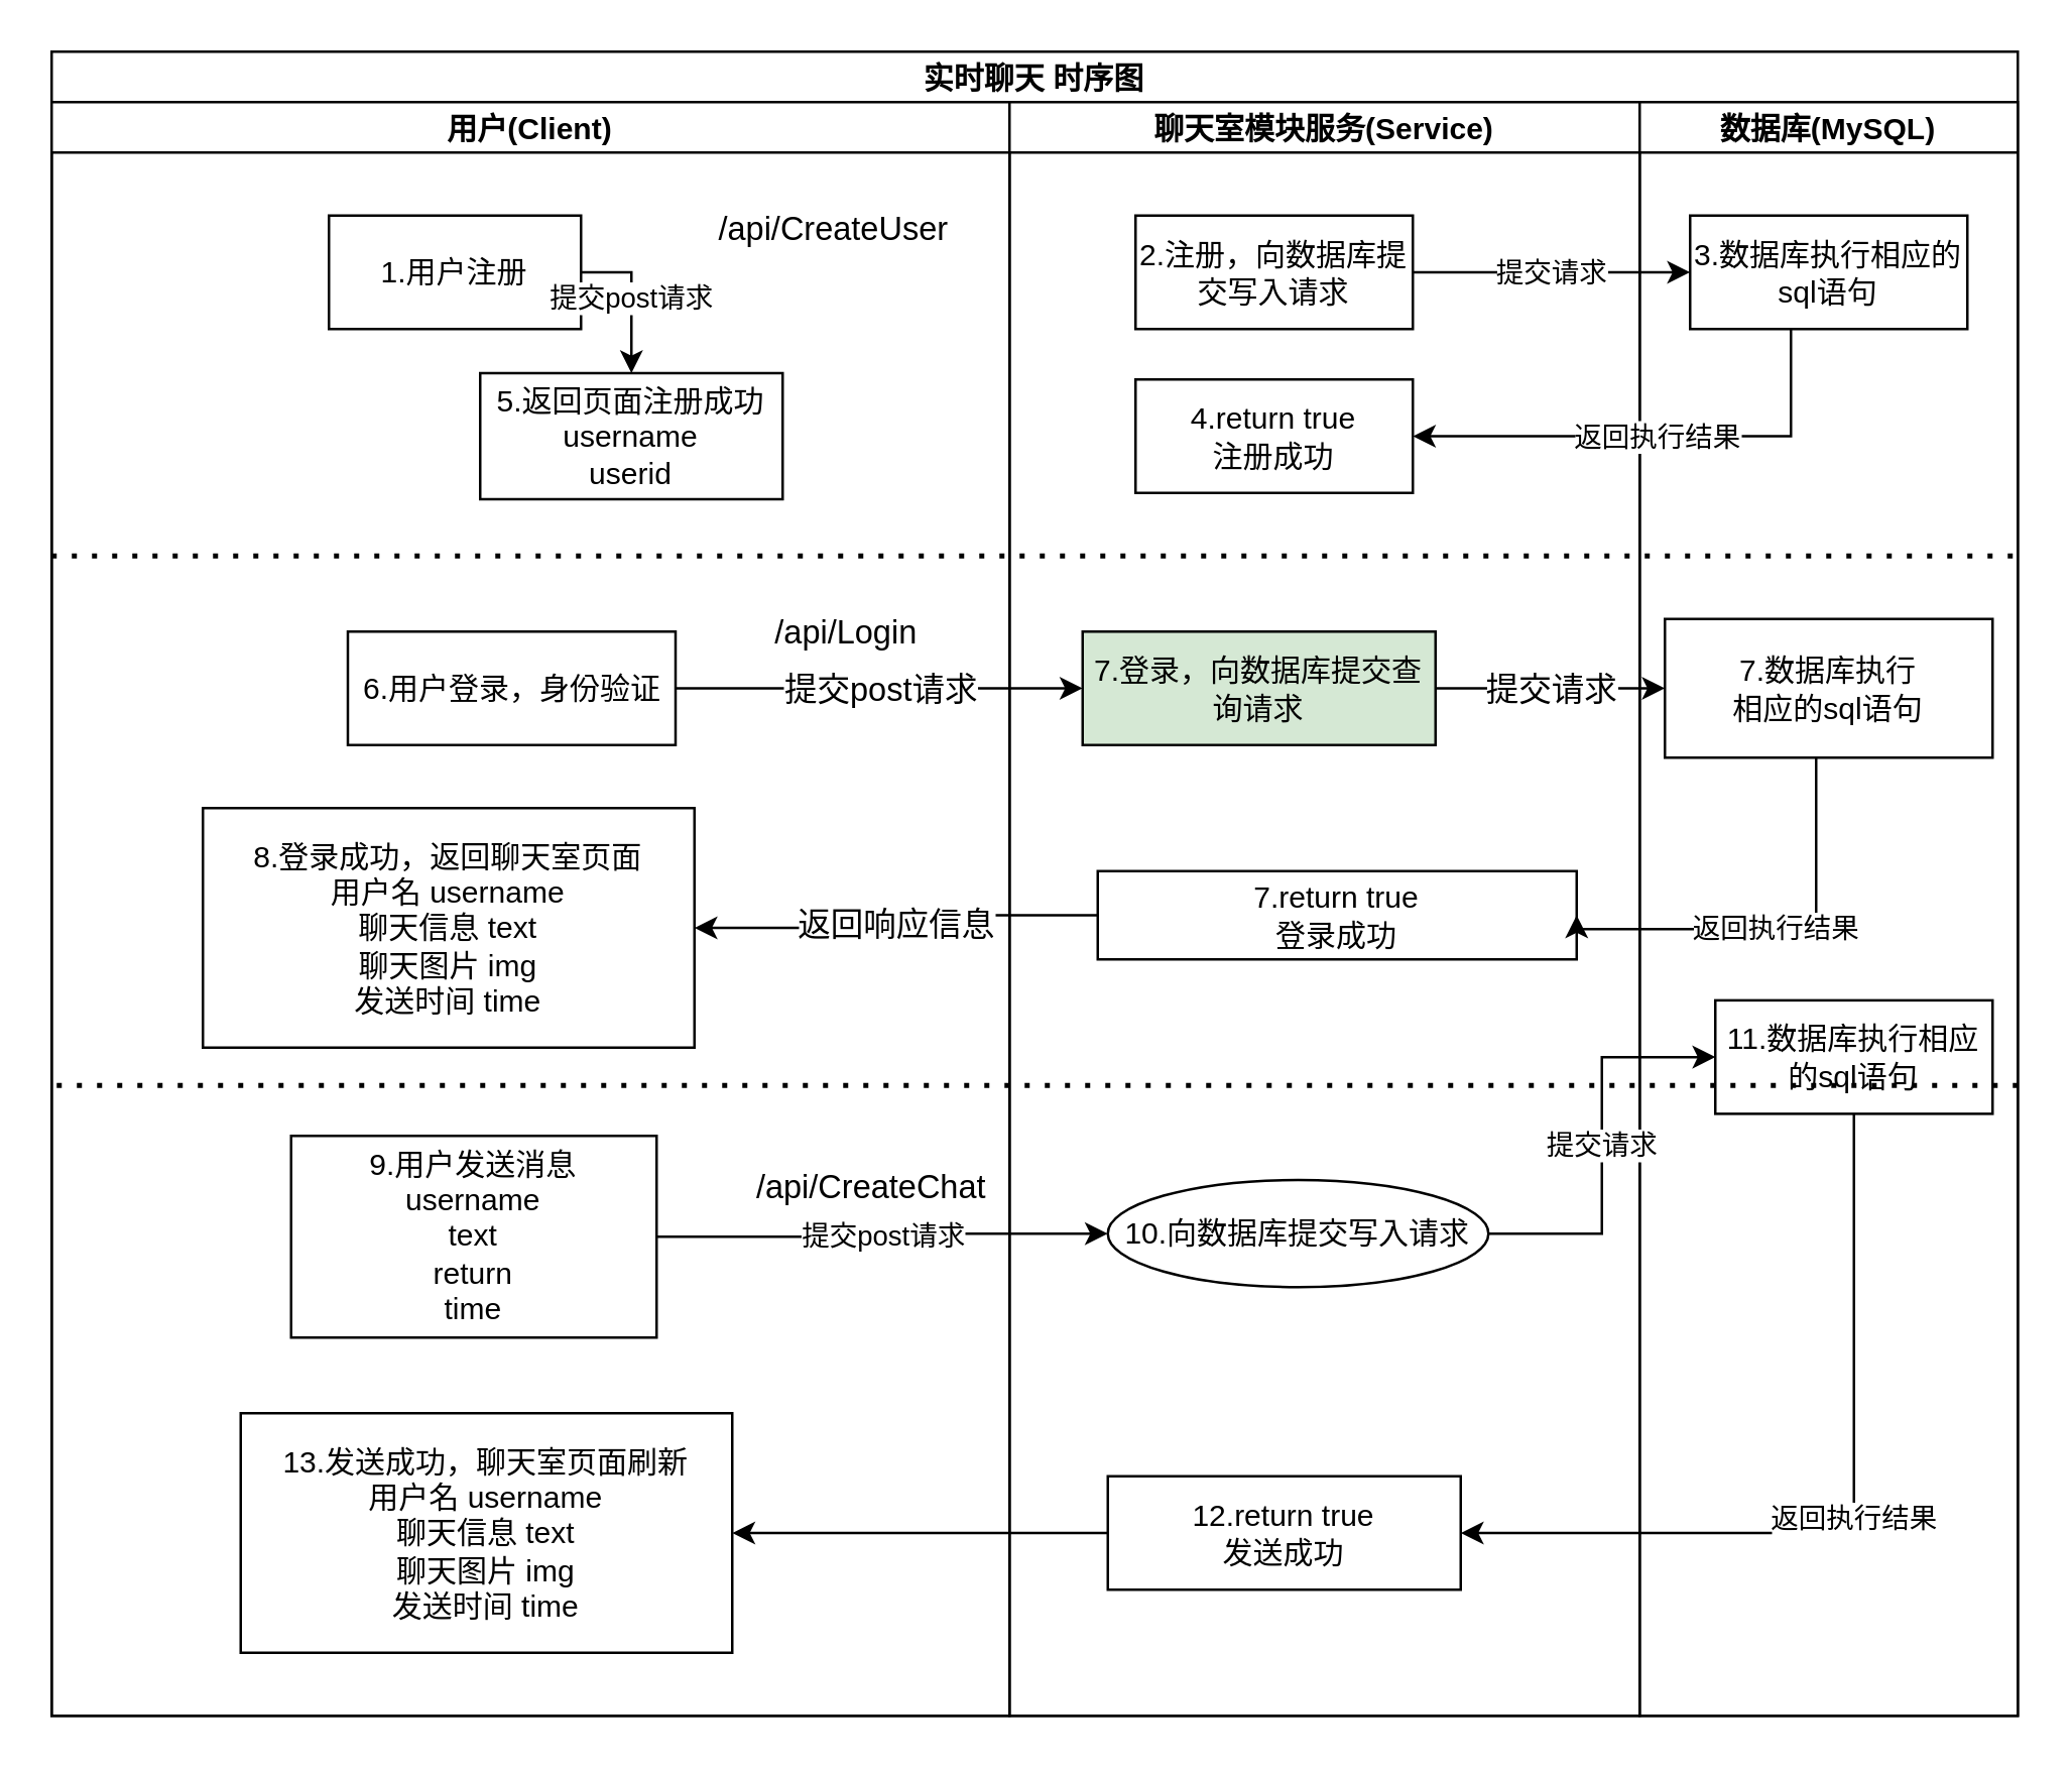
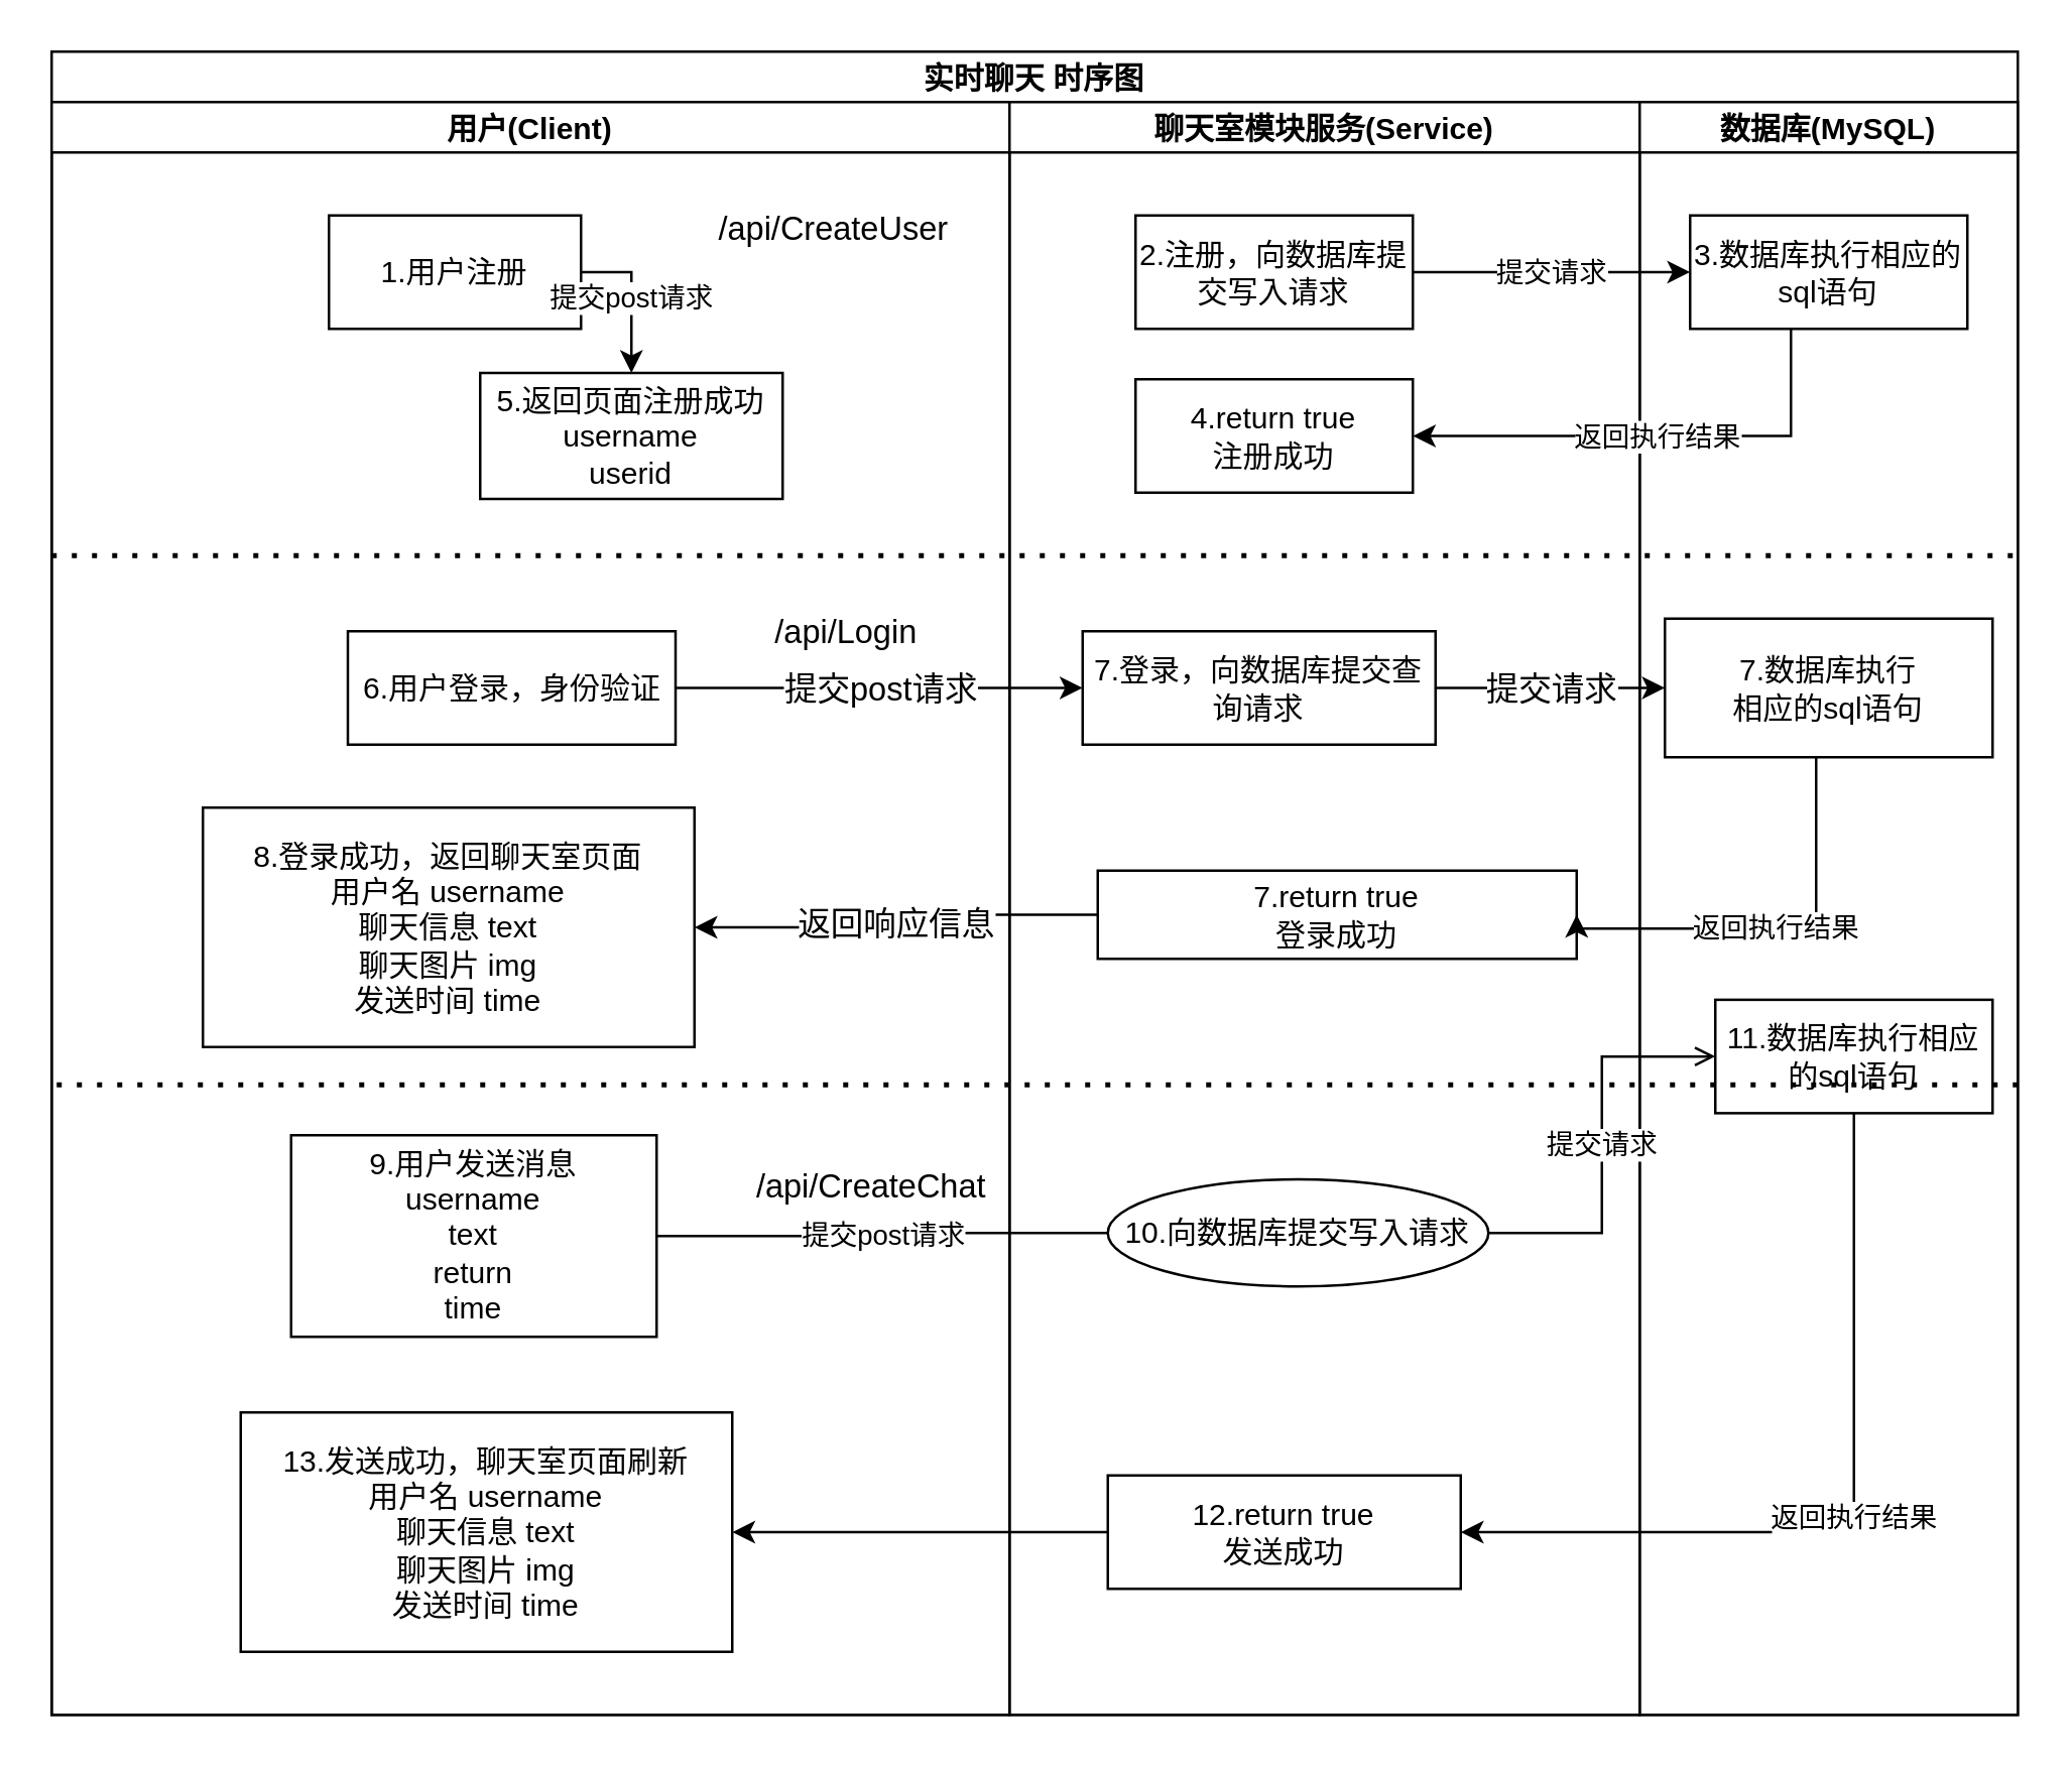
  <mxCell id="0" />
  <mxCell id="1" parent="0" />
  <mxCell id="2" value="实时聊天 时序图" style="swimlane;childLayout=stackLayout;resizeParent=1;resizeParentMax=0;startSize=20;" vertex="1" parent="1"><mxGeometry x="20" y="20" width="780" height="660" as="geometry" /></mxCell>
  <mxCell id="3" value="用户(Client)" style="swimlane;startSize=20;" vertex="1" parent="2"><mxGeometry y="20" width="380" height="640" as="geometry" /></mxCell>
  <mxCell id="4" value="1.用户注册" style="rounded=0;whiteSpace=wrap;html=1;" vertex="1" parent="3"><mxGeometry x="110" y="45" width="100" height="45" as="geometry" /></mxCell>
  <mxCell id="5" value="6.用户登录，身份验证" style="rounded=0;whiteSpace=wrap;html=1;" vertex="1" parent="3"><mxGeometry x="117.5" y="210" width="130" height="45" as="geometry" /></mxCell>
  <mxCell id="6" value="/api/CreateUser" style="text;html=1;align=center;verticalAlign=middle;resizable=0;points=[];autosize=1;strokeColor=none;fillColor=none;fontSize=13;" vertex="1" parent="3"><mxGeometry x="255" y="40" width="110" height="20" as="geometry" /></mxCell>
  <mxCell id="7" value="8.登录成功，返回聊天室页面&lt;br&gt;用户名 username&lt;br&gt;聊天信息 text&lt;br&gt;聊天图片 img&lt;br&gt;发送时间 time&lt;br&gt;" style="rounded=0;whiteSpace=wrap;html=1;" vertex="1" parent="3"><mxGeometry x="60" y="280" width="195" height="95" as="geometry" /></mxCell>
  <mxCell id="8" value="5.返回页面注册成功&lt;br&gt;username&lt;br&gt;userid" style="rounded=0;whiteSpace=wrap;html=1;" vertex="1" parent="3"><mxGeometry x="170" y="107.5" width="120" height="50" as="geometry" /></mxCell>
  <mxCell id="9" value="/api/Login" style="text;html=1;align=center;verticalAlign=middle;resizable=0;points=[];autosize=1;strokeColor=none;fillColor=none;fontSize=13;" vertex="1" parent="3"><mxGeometry x="280" y="200" width="70" height="20" as="geometry" /></mxCell>
  <mxCell id="10" value="9.用户发送消息&lt;br&gt;username&lt;br&gt;text&lt;br&gt;return&lt;br&gt;time" style="rounded=0;whiteSpace=wrap;html=1;" vertex="1" parent="3"><mxGeometry x="95" y="410" width="145" height="80" as="geometry" /></mxCell>
  <mxCell id="11" value="/api/CreateChat" style="text;html=1;align=center;verticalAlign=middle;resizable=0;points=[];autosize=1;strokeColor=none;fillColor=none;fontSize=13;" vertex="1" parent="3"><mxGeometry x="270" y="420" width="110" height="20" as="geometry" /></mxCell>
  <mxCell id="12" value="13.发送成功，聊天室页面刷新&lt;br&gt;用户名 username&lt;br&gt;聊天信息 text&lt;br&gt;聊天图片 img&lt;br&gt;发送时间 time" style="rounded=0;whiteSpace=wrap;html=1;" vertex="1" parent="3"><mxGeometry x="75" y="520" width="195" height="95" as="geometry" /></mxCell>
  <mxCell id="13" value="" style="endArrow=none;dashed=1;html=1;dashPattern=1 3;strokeWidth=2;rounded=0;" edge="1" parent="3"><mxGeometry width="50" height="50" relative="1" as="geometry"><mxPoint y="180" as="sourcePoint" /><mxPoint x="780" y="180" as="targetPoint" /></mxGeometry></mxCell>
  <mxCell id="14" value="提交post请求" style="edgeStyle=orthogonalEdgeStyle;rounded=0;orthogonalLoop=1;jettySize=auto;html=1;entryX=0;entryY=0.5;entryDx=0;entryDy=0;fontSize=13;" edge="1" parent="2" source="5" target="16"><mxGeometry relative="1" as="geometry" /></mxCell>
  <mxCell id="15" value="聊天室模块服务(Service)" style="swimlane;startSize=20;" vertex="1" parent="2"><mxGeometry x="380" y="20" width="250" height="640" as="geometry" /></mxCell>
- <mxCell id="16" value="7.登录，向数据库提交查询请求" style="rounded=0;whiteSpace=wrap;html=1;fillColor=#d5e8d4;" vertex="1" parent="15"><mxGeometry x="29" y="210" width="140" height="45" as="geometry" /></mxCell>
+ <mxCell id="16" value="7.登录，向数据库提交查询请求" style="rounded=0;whiteSpace=wrap;html=1;" vertex="1" parent="15"><mxGeometry x="29" y="210" width="140" height="45" as="geometry" /></mxCell>
  <mxCell id="17" value="7.return true&lt;br&gt;登录成功" style="rounded=0;whiteSpace=wrap;html=1;" vertex="1" parent="15"><mxGeometry x="35" y="305" width="190" height="35" as="geometry" /></mxCell>
  <mxCell id="18" value="2.注册，向数据库提交写入请求" style="rounded=0;whiteSpace=wrap;html=1;" vertex="1" parent="15"><mxGeometry x="50" y="45" width="110" height="45" as="geometry" /></mxCell>
  <mxCell id="19" value="4.return true&lt;br&gt;注册成功" style="rounded=0;whiteSpace=wrap;html=1;" vertex="1" parent="15"><mxGeometry x="50" y="110" width="110" height="45" as="geometry" /></mxCell>
  <mxCell id="20" value="10.向数据库提交写入请求" style="ellipse;whiteSpace=wrap;html=1;" vertex="1" parent="15"><mxGeometry x="39" y="427.5" width="151" height="42.5" as="geometry" /></mxCell>
  <mxCell id="21" value="12.return true&lt;br&gt;发送成功" style="rounded=0;whiteSpace=wrap;html=1;" vertex="1" parent="15"><mxGeometry x="39" y="545" width="140" height="45" as="geometry" /></mxCell>
  <mxCell id="22" value="数据库(MySQL)" style="swimlane;startSize=20;" vertex="1" parent="2"><mxGeometry x="630" y="20" width="150" height="640" as="geometry" /></mxCell>
  <mxCell id="23" value="7.数据库执行&lt;br&gt;相应的sql语句" style="rounded=0;whiteSpace=wrap;html=1;" vertex="1" parent="22"><mxGeometry x="10" y="205" width="130" height="55" as="geometry" /></mxCell>
  <mxCell id="24" value="3.数据库执行相应的sql语句" style="rounded=0;whiteSpace=wrap;html=1;" vertex="1" parent="22"><mxGeometry x="20" y="45" width="110" height="45" as="geometry" /></mxCell>
  <mxCell id="25" value="11.数据库执行相应的sql语句" style="rounded=0;whiteSpace=wrap;html=1;" vertex="1" parent="22"><mxGeometry x="30" y="356.25" width="110" height="45" as="geometry" /></mxCell>
  <mxCell id="26" value="提交请求" style="edgeStyle=orthogonalEdgeStyle;rounded=0;orthogonalLoop=1;jettySize=auto;html=1;entryX=0;entryY=0.5;entryDx=0;entryDy=0;fontSize=13;" edge="1" parent="2" source="16" target="23"><mxGeometry relative="1" as="geometry" /></mxCell>
  <mxCell id="27" value="返回响应信息" style="edgeStyle=orthogonalEdgeStyle;rounded=0;orthogonalLoop=1;jettySize=auto;html=1;entryX=1;entryY=0.5;entryDx=0;entryDy=0;fontSize=13;" edge="1" parent="2" source="17" target="7"><mxGeometry relative="1" as="geometry" /></mxCell>
  <mxCell id="28" value="提交post请求" style="edgeStyle=orthogonalEdgeStyle;rounded=0;orthogonalLoop=1;jettySize=auto;html=1;exitX=1;exitY=0.5;exitDx=0;exitDy=0;" edge="1" parent="2" source="4" target="8"><mxGeometry relative="1" as="geometry" /></mxCell>
  <mxCell id="29" value="提交请求" style="edgeStyle=orthogonalEdgeStyle;rounded=0;orthogonalLoop=1;jettySize=auto;html=1;" edge="1" parent="2" source="18" target="24"><mxGeometry relative="1" as="geometry" /></mxCell>
  <mxCell id="30" value="返回执行结果" style="edgeStyle=orthogonalEdgeStyle;rounded=0;orthogonalLoop=1;jettySize=auto;html=1;entryX=1;entryY=0.5;entryDx=0;entryDy=0;" edge="1" parent="2" source="24" target="19"><mxGeometry relative="1" as="geometry"><Array as="points"><mxPoint x="690" y="153" /></Array></mxGeometry></mxCell>
- <mxCell id="31" value="提交post请求" style="edgeStyle=orthogonalEdgeStyle;rounded=0;orthogonalLoop=1;jettySize=auto;html=1;" edge="1" parent="2" source="10" target="20"><mxGeometry relative="1" as="geometry" /></mxCell>
- <mxCell id="32" value="提交请求" style="edgeStyle=orthogonalEdgeStyle;rounded=0;orthogonalLoop=1;jettySize=auto;html=1;entryX=0;entryY=0.5;entryDx=0;entryDy=0;" edge="1" parent="2" source="20" target="25"><mxGeometry relative="1" as="geometry" /></mxCell>
+ <mxCell id="31" value="提交post请求" style="edgeStyle=orthogonalEdgeStyle;rounded=0;orthogonalLoop=1;jettySize=auto;html=1;endArrow=none;" edge="1" parent="2" source="10" target="20"><mxGeometry relative="1" as="geometry" /></mxCell>
+ <mxCell id="32" value="提交请求" style="edgeStyle=orthogonalEdgeStyle;rounded=0;orthogonalLoop=1;jettySize=auto;html=1;entryX=0;entryY=0.5;entryDx=0;entryDy=0;endArrow=open;" edge="1" parent="2" source="20" target="25"><mxGeometry relative="1" as="geometry" /></mxCell>
  <mxCell id="33" value="返回执行结果" style="edgeStyle=orthogonalEdgeStyle;rounded=0;orthogonalLoop=1;jettySize=auto;html=1;entryX=1;entryY=0.5;entryDx=0;entryDy=0;" edge="1" parent="2" source="25" target="21"><mxGeometry relative="1" as="geometry"><Array as="points"><mxPoint x="715" y="588" /><mxPoint x="559" y="588" /></Array></mxGeometry></mxCell>
  <mxCell id="34" style="edgeStyle=orthogonalEdgeStyle;rounded=0;orthogonalLoop=1;jettySize=auto;html=1;entryX=1;entryY=0.5;entryDx=0;entryDy=0;" edge="1" parent="2" source="21" target="12"><mxGeometry relative="1" as="geometry" /></mxCell>
  <mxCell id="35" value="返回执行结果" style="edgeStyle=orthogonalEdgeStyle;rounded=0;orthogonalLoop=1;jettySize=auto;html=1;entryX=1;entryY=0.5;entryDx=0;entryDy=0;" edge="1" parent="2" source="23" target="17"><mxGeometry relative="1" as="geometry"><Array as="points"><mxPoint x="700" y="348" /></Array></mxGeometry></mxCell>
  <mxCell id="36" value="" style="endArrow=none;dashed=1;html=1;dashPattern=1 3;strokeWidth=2;rounded=0;" edge="1" parent="1"><mxGeometry width="50" height="50" relative="1" as="geometry"><mxPoint x="800" y="430" as="sourcePoint" /><mxPoint x="20" y="430" as="targetPoint" /></mxGeometry></mxCell>
